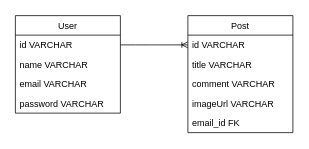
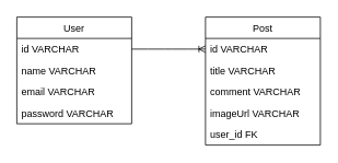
  <mxCell id="0" />
  <mxCell id="1" parent="0" />
  <mxCell id="2" value="User" style="swimlane;fontStyle=0;childLayout=stackLayout;horizontal=1;startSize=26;fillColor=none;horizontalStack=0;resizeParent=1;resizeParentMax=0;resizeLast=0;collapsible=1;marginBottom=0;" vertex="1" parent="1"><mxGeometry x="20" y="20" width="140" height="130" as="geometry"><mxRectangle x="160" y="37" width="60" height="26" as="alternateBounds" /></mxGeometry></mxCell>
  <mxCell id="3" value="id VARCHAR" style="text;strokeColor=none;fillColor=none;align=left;verticalAlign=top;spacingLeft=4;spacingRight=4;overflow=hidden;rotatable=0;points=[[0,0.5],[1,0.5]];portConstraint=eastwest;" vertex="1" parent="2"><mxGeometry y="26" width="140" height="26" as="geometry" /></mxCell>
  <mxCell id="4" value="name VARCHAR" style="text;strokeColor=none;fillColor=none;align=left;verticalAlign=top;spacingLeft=4;spacingRight=4;overflow=hidden;rotatable=0;points=[[0,0.5],[1,0.5]];portConstraint=eastwest;" vertex="1" parent="2"><mxGeometry y="52" width="140" height="26" as="geometry" /></mxCell>
  <mxCell id="5" value="email VARCHAR" style="text;strokeColor=none;fillColor=none;align=left;verticalAlign=top;spacingLeft=4;spacingRight=4;overflow=hidden;rotatable=0;points=[[0,0.5],[1,0.5]];portConstraint=eastwest;aspect=fixed;" vertex="1" parent="2"><mxGeometry y="78" width="140" height="26" as="geometry" /></mxCell>
  <mxCell id="6" value="password VARCHAR" style="text;strokeColor=none;fillColor=none;align=left;verticalAlign=top;spacingLeft=4;spacingRight=4;overflow=hidden;rotatable=0;points=[[0,0.5],[1,0.5]];portConstraint=eastwest;aspect=fixed;" vertex="1" parent="2"><mxGeometry y="104" width="140" height="26" as="geometry" /></mxCell>
  <mxCell id="7" value="Post" style="swimlane;fontStyle=0;childLayout=stackLayout;horizontal=1;startSize=26;fillColor=none;horizontalStack=0;resizeParent=1;resizeParentMax=0;resizeLast=0;collapsible=1;marginBottom=0;" vertex="1" parent="1"><mxGeometry x="250" y="20" width="140" height="156" as="geometry"><mxRectangle x="390" y="37" width="60" height="26" as="alternateBounds" /></mxGeometry></mxCell>
  <mxCell id="8" value="id VARCHAR" style="text;strokeColor=none;fillColor=none;align=left;verticalAlign=top;spacingLeft=4;spacingRight=4;overflow=hidden;rotatable=0;points=[[0,0.5],[1,0.5]];portConstraint=eastwest;" vertex="1" parent="7"><mxGeometry y="26" width="140" height="26" as="geometry" /></mxCell>
  <mxCell id="9" value="title VARCHAR" style="text;strokeColor=none;fillColor=none;align=left;verticalAlign=top;spacingLeft=4;spacingRight=4;overflow=hidden;rotatable=0;points=[[0,0.5],[1,0.5]];portConstraint=eastwest;" vertex="1" parent="7"><mxGeometry y="52" width="140" height="26" as="geometry" /></mxCell>
  <mxCell id="10" value="comment VARCHAR" style="text;strokeColor=none;fillColor=none;align=left;verticalAlign=top;spacingLeft=4;spacingRight=4;overflow=hidden;rotatable=0;points=[[0,0.5],[1,0.5]];portConstraint=eastwest;" vertex="1" parent="7"><mxGeometry y="78" width="140" height="26" as="geometry" /></mxCell>
  <mxCell id="11" value="imageUrl VARCHAR" style="text;strokeColor=none;fillColor=none;align=left;verticalAlign=top;spacingLeft=4;spacingRight=4;overflow=hidden;rotatable=0;points=[[0,0.5],[1,0.5]];portConstraint=eastwest;" vertex="1" parent="7"><mxGeometry y="104" width="140" height="26" as="geometry" /></mxCell>
- <mxCell id="12" value="email_id FK" style="text;strokeColor=none;fillColor=none;align=left;verticalAlign=top;spacingLeft=4;spacingRight=4;overflow=hidden;rotatable=0;points=[[0,0.5],[1,0.5]];portConstraint=eastwest;" vertex="1" parent="7"><mxGeometry y="130" width="140" height="26" as="geometry" /></mxCell>
+ <mxCell id="12" value="user_id FK" style="text;strokeColor=none;fillColor=none;align=left;verticalAlign=top;spacingLeft=4;spacingRight=4;overflow=hidden;rotatable=0;points=[[0,0.5],[1,0.5]];portConstraint=eastwest;" vertex="1" parent="7"><mxGeometry y="130" width="140" height="26" as="geometry" /></mxCell>
  <mxCell id="13" value="" style="edgeStyle=entityRelationEdgeStyle;fontSize=12;html=1;endArrow=ERoneToMany;exitX=1;exitY=0.5;exitDx=0;exitDy=0;entryX=0;entryY=0.5;entryDx=0;entryDy=0;" edge="1" parent="1" source="3" target="8"><mxGeometry width="100" height="100" relative="1" as="geometry"><mxPoint x="70" y="423" as="sourcePoint" /><mxPoint x="170" y="323" as="targetPoint" /></mxGeometry></mxCell>
